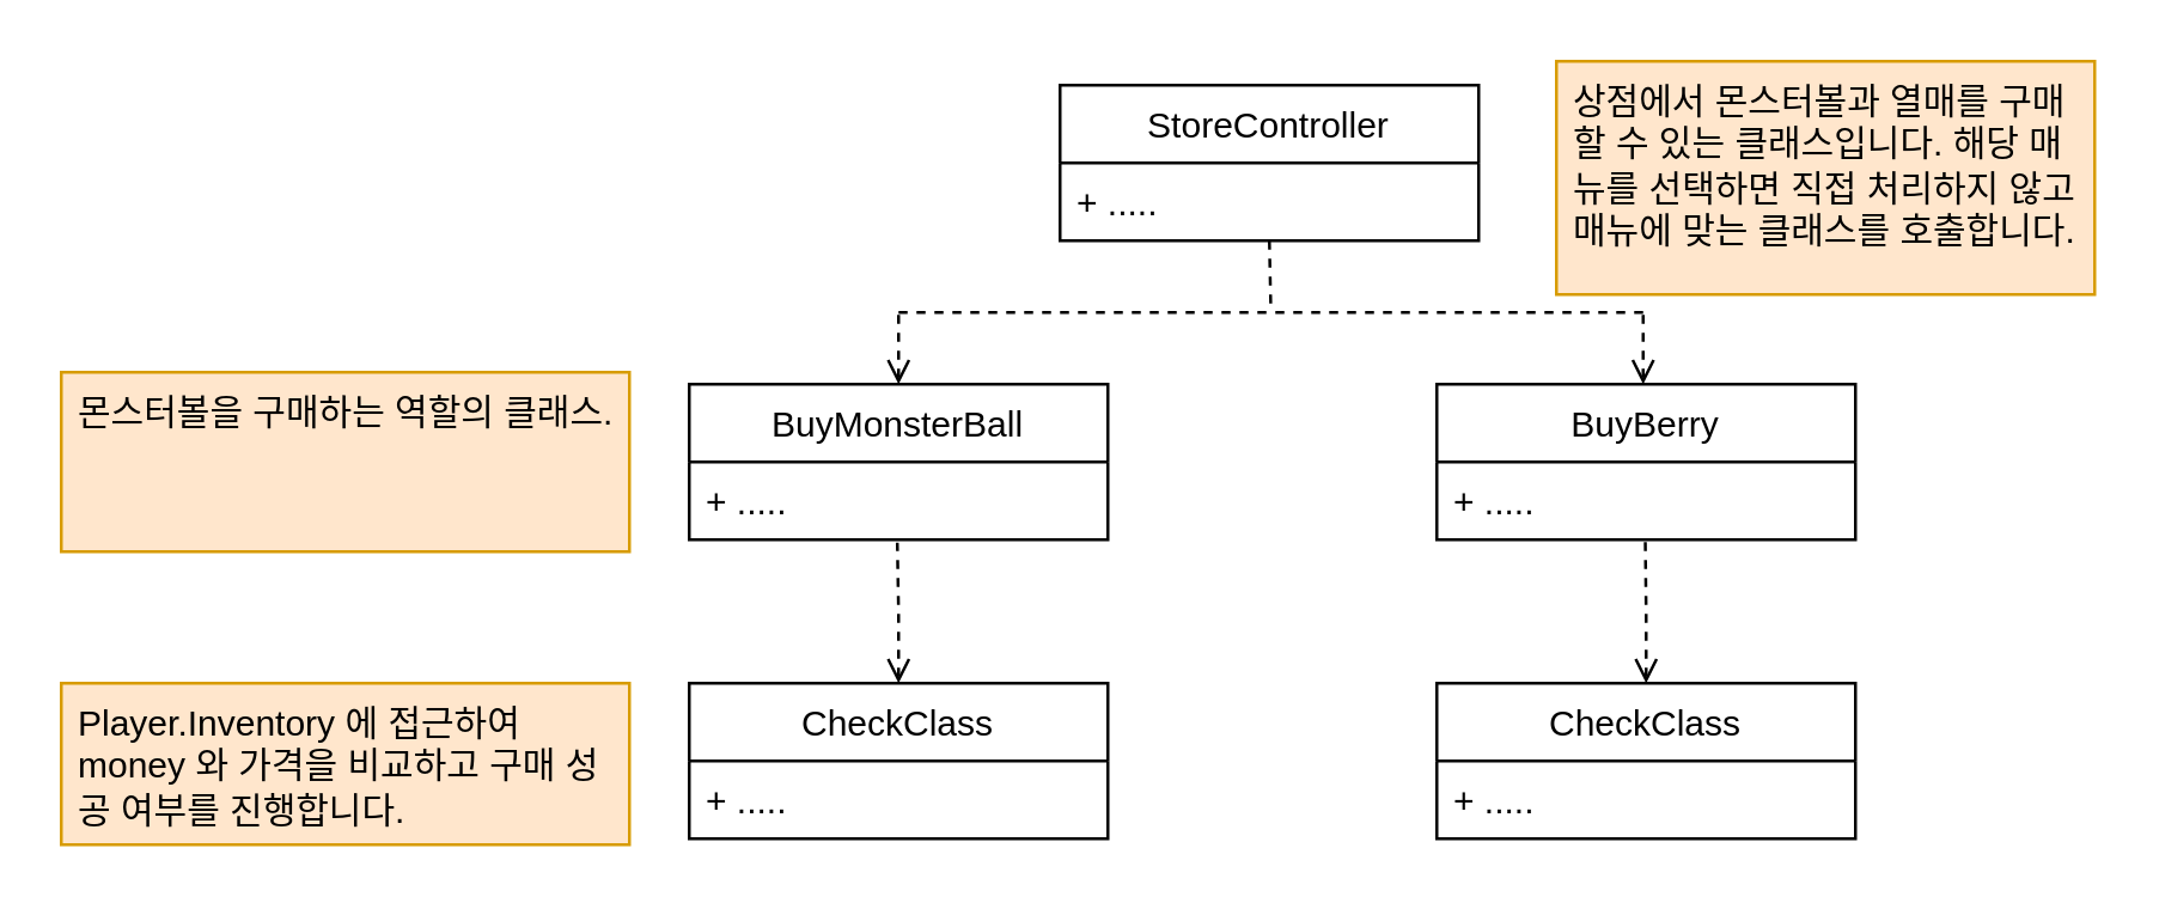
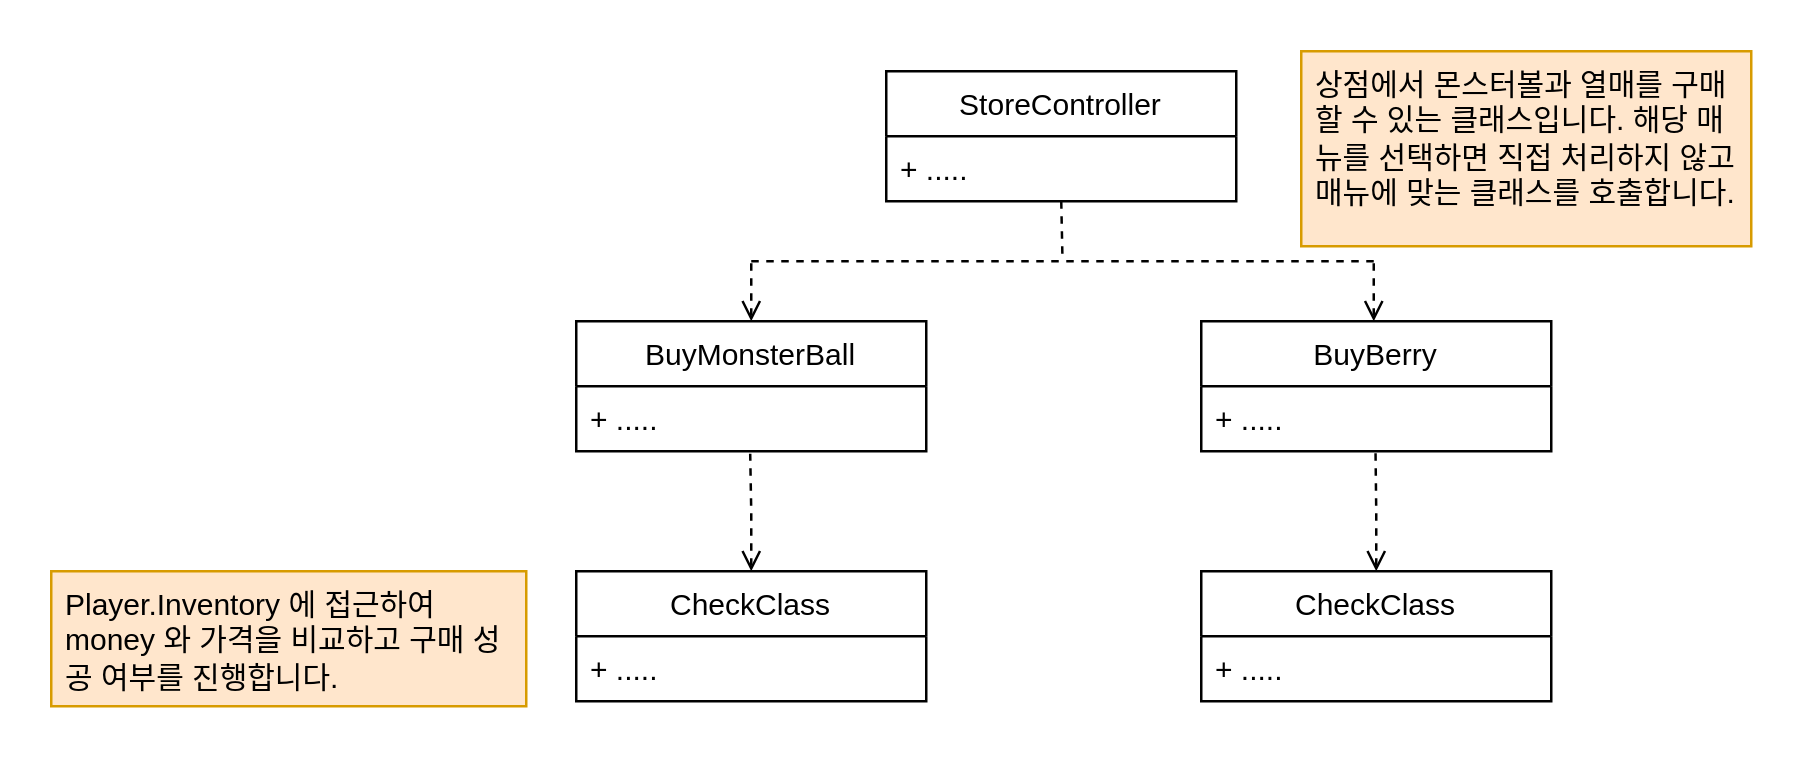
  <mxCell id="0" />
  <mxCell id="1" parent="0" />
  <mxCell id="2" value="StoreController" style="swimlane;fontStyle=0;childLayout=stackLayout;horizontal=1;startSize=26;fillColor=none;horizontalStack=0;resizeParent=1;resizeParentMax=0;resizeLast=0;collapsible=1;marginBottom=0;" vertex="1" parent="1"><mxGeometry x="354" y="28" width="140" height="52" as="geometry" /></mxCell>
  <mxCell id="3" value="+ ....." style="text;strokeColor=none;fillColor=none;align=left;verticalAlign=top;spacingLeft=4;spacingRight=4;overflow=hidden;rotatable=0;points=[[0,0.5],[1,0.5]];portConstraint=eastwest;" vertex="1" parent="2"><mxGeometry y="26" width="140" height="26" as="geometry" /></mxCell>
  <mxCell id="4" value="상점에서 몬스터볼과 열매를 구매할 수 있는 클래스입니다. 해당 매뉴를 선택하면 직접 처리하지 않고 매뉴에 맞는 클래스를 호출합니다." style="text;spacingLeft=4;spacingRight=4;overflow=hidden;rotatable=0;points=[[0,0.5],[1,0.5]];portConstraint=eastwest;fontSize=12;whiteSpace=wrap;html=1;fillColor=#ffe6cc;strokeColor=#d79b00;" vertex="1" parent="1"><mxGeometry x="520" y="20" width="180" height="78" as="geometry" /></mxCell>
  <mxCell id="5" style="edgeStyle=orthogonalEdgeStyle;rounded=0;orthogonalLoop=1;jettySize=auto;html=1;exitX=0.5;exitY=0;exitDx=0;exitDy=0;startArrow=open;startFill=0;endArrow=none;endFill=0;dashed=1;entryX=0;entryY=0.5;entryDx=0;entryDy=0;entryPerimeter=0;" edge="1" parent="1" source="6" target="11"><mxGeometry relative="1" as="geometry"><mxPoint x="300" y="88" as="targetPoint" /></mxGeometry></mxCell>
  <mxCell id="6" value="BuyMonsterBall" style="swimlane;fontStyle=0;childLayout=stackLayout;horizontal=1;startSize=26;fillColor=none;horizontalStack=0;resizeParent=1;resizeParentMax=0;resizeLast=0;collapsible=1;marginBottom=0;" vertex="1" parent="1"><mxGeometry x="230" y="128" width="140" height="52" as="geometry" /></mxCell>
  <mxCell id="7" value="+ ....." style="text;strokeColor=none;fillColor=none;align=left;verticalAlign=top;spacingLeft=4;spacingRight=4;overflow=hidden;rotatable=0;points=[[0,0.5],[1,0.5]];portConstraint=eastwest;" vertex="1" parent="6"><mxGeometry y="26" width="140" height="26" as="geometry" /></mxCell>
  <mxCell id="8" value="BuyBerry" style="swimlane;fontStyle=0;childLayout=stackLayout;horizontal=1;startSize=26;fillColor=none;horizontalStack=0;resizeParent=1;resizeParentMax=0;resizeLast=0;collapsible=1;marginBottom=0;" vertex="1" parent="1"><mxGeometry x="480" y="128" width="140" height="52" as="geometry" /></mxCell>
  <mxCell id="9" value="+ ....." style="text;strokeColor=none;fillColor=none;align=left;verticalAlign=top;spacingLeft=4;spacingRight=4;overflow=hidden;rotatable=0;points=[[0,0.5],[1,0.5]];portConstraint=eastwest;" vertex="1" parent="8"><mxGeometry y="26" width="140" height="26" as="geometry" /></mxCell>
  <mxCell id="10" style="edgeStyle=none;rounded=0;orthogonalLoop=1;jettySize=auto;html=1;exitX=0.5;exitY=1;exitDx=0;exitDy=0;entryX=0.5;entryY=0.438;entryDx=0;entryDy=0;entryPerimeter=0;dashed=1;startArrow=none;startFill=0;endArrow=none;endFill=0;" edge="1" parent="1" target="11"><mxGeometry relative="1" as="geometry"><mxPoint x="424" y="80" as="sourcePoint" /></mxGeometry></mxCell>
  <mxCell id="11" value="" style="line;strokeWidth=1;fillColor=none;align=left;verticalAlign=middle;spacingTop=-1;spacingLeft=3;spacingRight=3;rotatable=0;labelPosition=right;points=[];portConstraint=eastwest;strokeColor=inherit;dashed=1;" vertex="1" parent="1"><mxGeometry x="300" y="100" width="249" height="8" as="geometry" /></mxCell>
  <mxCell id="12" style="edgeStyle=orthogonalEdgeStyle;rounded=0;orthogonalLoop=1;jettySize=auto;html=1;exitX=0.5;exitY=0;exitDx=0;exitDy=0;startArrow=open;startFill=0;endArrow=none;endFill=0;dashed=1;entryX=0;entryY=0.5;entryDx=0;entryDy=0;entryPerimeter=0;" edge="1" parent="1"><mxGeometry relative="1" as="geometry"><mxPoint x="549" y="104" as="targetPoint" /><mxPoint x="549" y="128" as="sourcePoint" /></mxGeometry></mxCell>
- <mxCell id="13" value="몬스터볼을 구매하는 역할의 클래스." style="text;spacingLeft=4;spacingRight=4;overflow=hidden;rotatable=0;points=[[0,0.5],[1,0.5]];portConstraint=eastwest;fontSize=12;whiteSpace=wrap;html=1;fillColor=#ffe6cc;strokeColor=#d79b00;" vertex="1" parent="1"><mxGeometry x="20" y="124" width="190" height="60" as="geometry" /></mxCell>
  <mxCell id="14" style="edgeStyle=orthogonalEdgeStyle;rounded=0;orthogonalLoop=1;jettySize=auto;html=1;exitX=0.5;exitY=0;exitDx=0;exitDy=0;entryX=0.497;entryY=1.04;entryDx=0;entryDy=0;entryPerimeter=0;startArrow=open;startFill=0;endArrow=none;endFill=0;dashed=1;" edge="1" parent="1" source="15" target="7"><mxGeometry relative="1" as="geometry" /></mxCell>
  <mxCell id="15" value="CheckClass" style="swimlane;fontStyle=0;childLayout=stackLayout;horizontal=1;startSize=26;fillColor=none;horizontalStack=0;resizeParent=1;resizeParentMax=0;resizeLast=0;collapsible=1;marginBottom=0;" vertex="1" parent="1"><mxGeometry x="230" y="228" width="140" height="52" as="geometry" /></mxCell>
  <mxCell id="16" value="+ ....." style="text;strokeColor=none;fillColor=none;align=left;verticalAlign=top;spacingLeft=4;spacingRight=4;overflow=hidden;rotatable=0;points=[[0,0.5],[1,0.5]];portConstraint=eastwest;" vertex="1" parent="15"><mxGeometry y="26" width="140" height="26" as="geometry" /></mxCell>
  <mxCell id="17" value="Player.Inventory 에 접근하여&lt;br&gt;money 와 가격을 비교하고 구매 성공 여부를 진행합니다." style="text;spacingLeft=4;spacingRight=4;overflow=hidden;rotatable=0;points=[[0,0.5],[1,0.5]];portConstraint=eastwest;fontSize=12;whiteSpace=wrap;html=1;fillColor=#ffe6cc;strokeColor=#d79b00;" vertex="1" parent="1"><mxGeometry x="20" y="228" width="190" height="54" as="geometry" /></mxCell>
  <mxCell id="18" style="edgeStyle=orthogonalEdgeStyle;rounded=0;orthogonalLoop=1;jettySize=auto;html=1;exitX=0.5;exitY=0;exitDx=0;exitDy=0;entryX=0.498;entryY=1.031;entryDx=0;entryDy=0;entryPerimeter=0;startArrow=open;startFill=0;endArrow=none;endFill=0;dashed=1;" edge="1" parent="1" source="19" target="9"><mxGeometry relative="1" as="geometry" /></mxCell>
  <mxCell id="19" value="CheckClass" style="swimlane;fontStyle=0;childLayout=stackLayout;horizontal=1;startSize=26;fillColor=none;horizontalStack=0;resizeParent=1;resizeParentMax=0;resizeLast=0;collapsible=1;marginBottom=0;" vertex="1" parent="1"><mxGeometry x="480" y="228" width="140" height="52" as="geometry" /></mxCell>
  <mxCell id="20" value="+ ....." style="text;strokeColor=none;fillColor=none;align=left;verticalAlign=top;spacingLeft=4;spacingRight=4;overflow=hidden;rotatable=0;points=[[0,0.5],[1,0.5]];portConstraint=eastwest;" vertex="1" parent="19"><mxGeometry y="26" width="140" height="26" as="geometry" /></mxCell>
